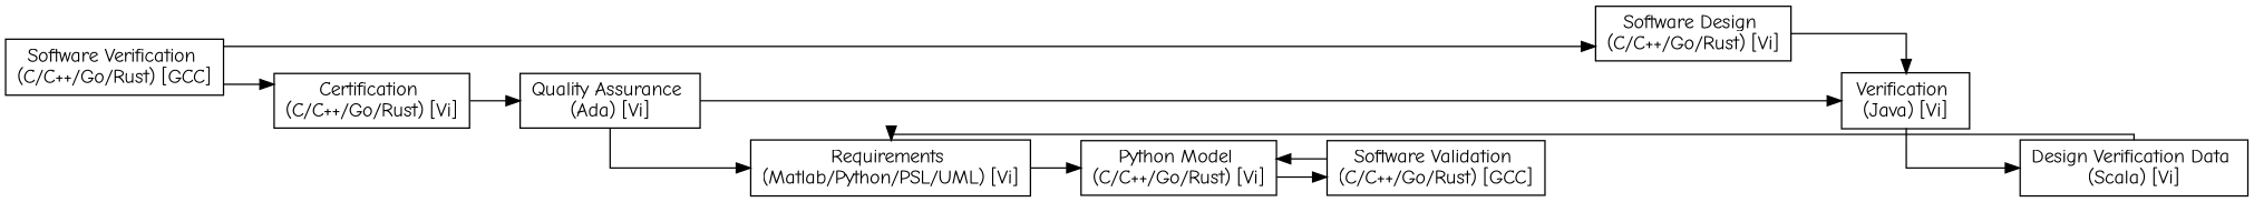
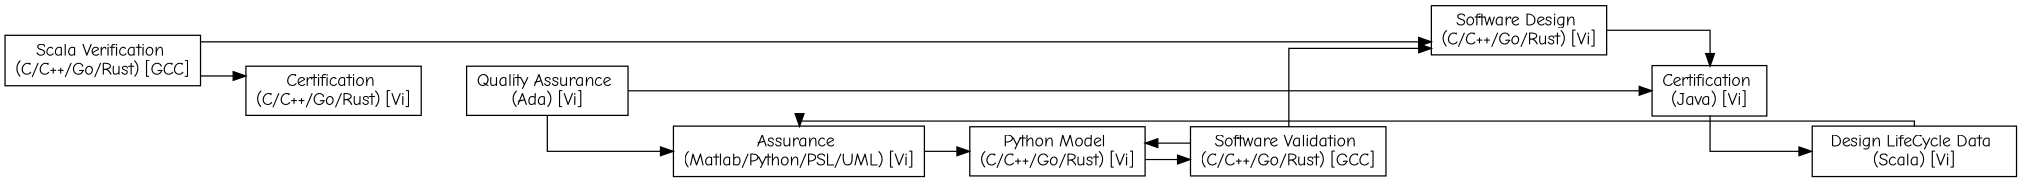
  digraph {
    fontname="Comic Neue"
    rankdir=LR
    splines=ortho
    node [fontname="Comic Neue" shape=record]
    edge [fontname="Comic Neue"]
-   n1 [label="Requirements \n(Matlab/Python/PSL/UML) [Vi]"]
+   n1 [label="Assurance \n(Matlab/Python/PSL/UML) [Vi]"]
    n2 [label="Python Model \n(C/C++/Go/Rust) [Vi]"]
    n3 [label="Software Validation \n(C/C++/Go/Rust) [GCC]"]
    n4 [label="Software Design \n(C/C++/Go/Rust) [Vi]"]
-   n5 [label="Verification \n(Java) [Vi]"]
-   n6 [label="Software Verification \n(C/C++/Go/Rust) [GCC]"]
+   n5 [label="Certification \n(Java) [Vi]"]
+   n6 [label="Scala Verification \n(C/C++/Go/Rust) [GCC]"]
    n7 [label="Certification \n(C/C++/Go/Rust) [Vi]"]
    n8 [label="Quality Assurance \n(Ada) [Vi]"]
-   n9 [label="Design Verification Data \n(Scala) [Vi]"]
+   n9 [label="Design LifeCycle Data \n(Scala) [Vi]"]
    n1 -> n2
    n2 -> n3
    n3 -> n2
+   n3 -> n4
    n4 -> n5
    n5 -> n9
    n6 -> n4
    n6 -> n7
-   n7 -> n8
    n8 -> n1
    n8 -> n5
    n9 -> n1
  }
